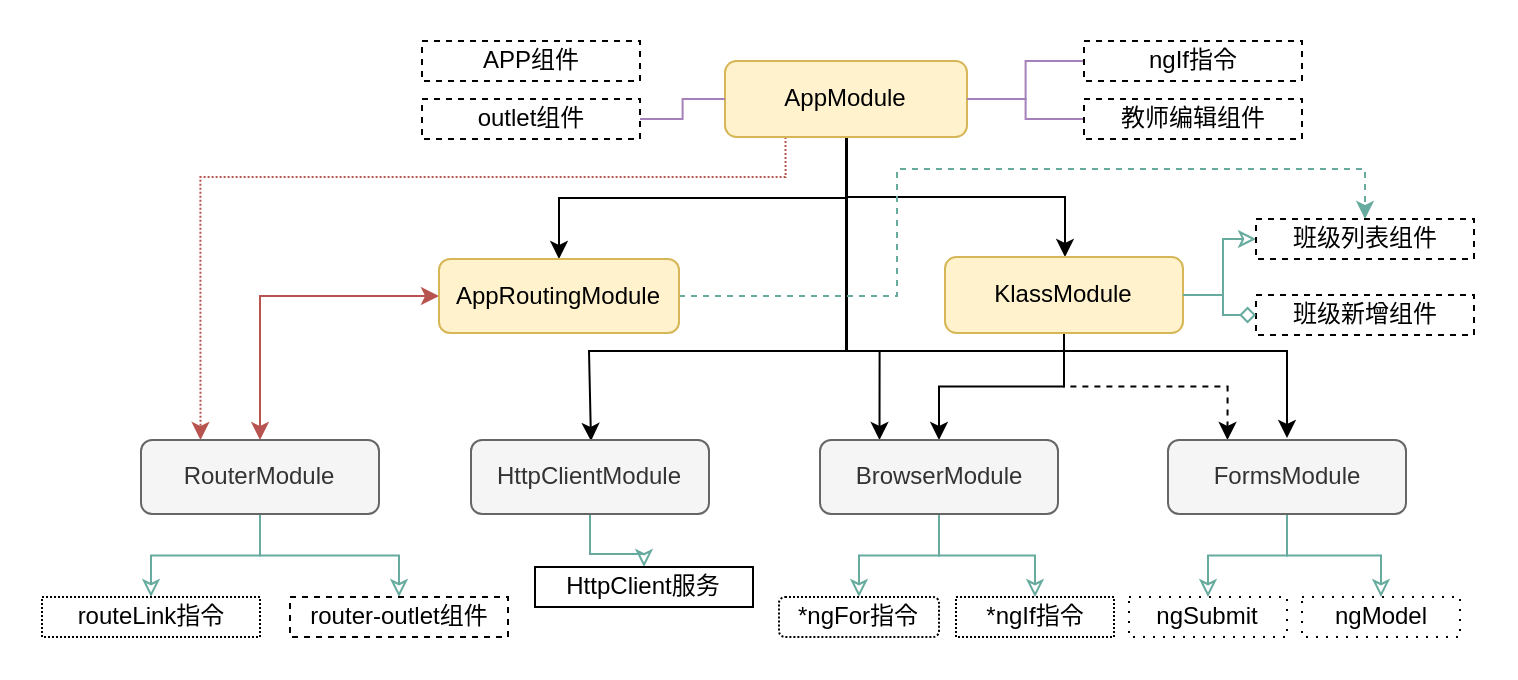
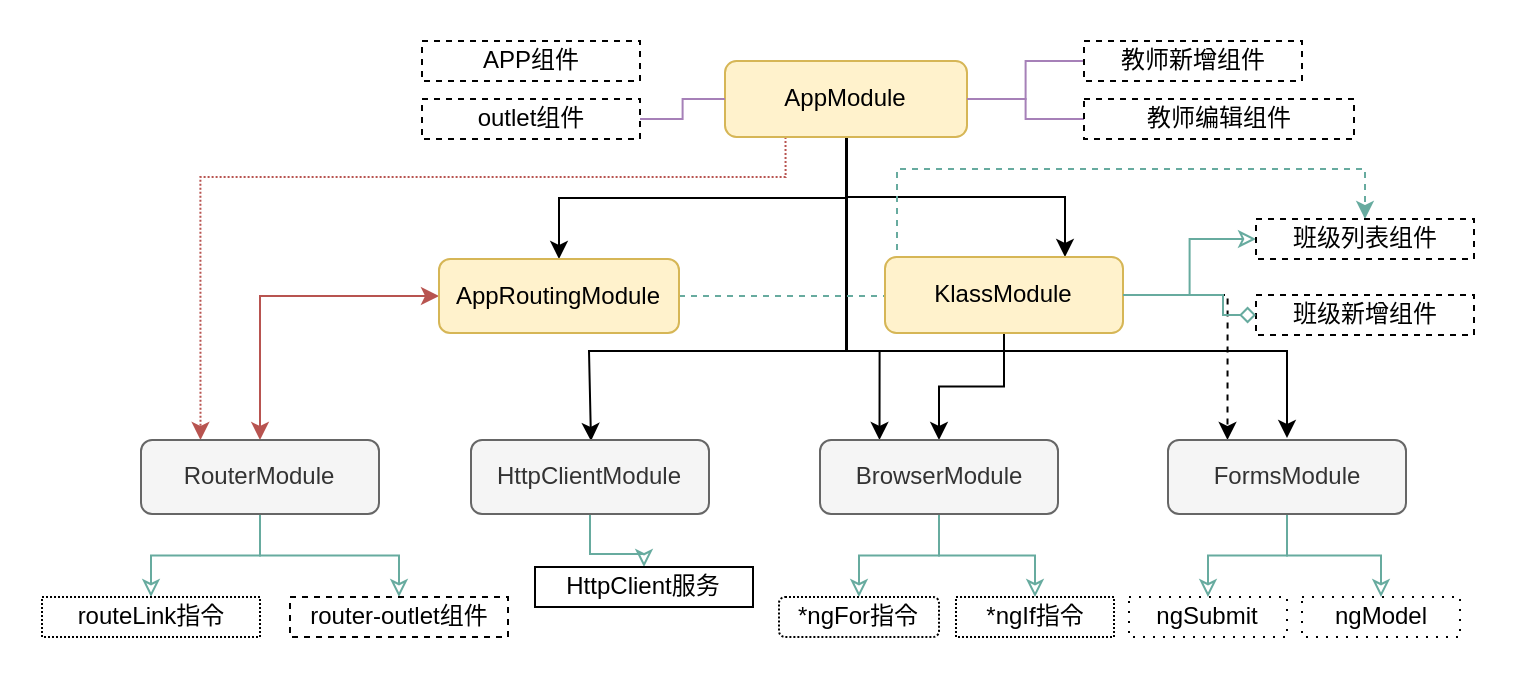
  <mxCell id="0" />
  <mxCell id="1" parent="0" />
  <mxCell id="2" style="edgeStyle=orthogonalEdgeStyle;rounded=0;orthogonalLoop=1;jettySize=auto;html=1;exitX=0.5;exitY=1;exitDx=0;exitDy=0;" parent="1" source="9" target="11" edge="1"><mxGeometry relative="1" as="geometry" /></mxCell>
  <mxCell id="3" style="edgeStyle=orthogonalEdgeStyle;rounded=0;orthogonalLoop=1;jettySize=auto;html=1;exitX=0.5;exitY=1;exitDx=0;exitDy=0;" parent="1" source="9" target="15" edge="1"><mxGeometry relative="1" as="geometry"><Array as="points"><mxPoint x="423" y="98" /><mxPoint x="532" y="98" /></Array></mxGeometry></mxCell>
  <mxCell id="4" style="edgeStyle=orthogonalEdgeStyle;rounded=0;orthogonalLoop=1;jettySize=auto;html=1;entryX=0.5;entryY=0;entryDx=0;entryDy=0;" parent="1" edge="1"><mxGeometry relative="1" as="geometry"><mxPoint x="423" y="68" as="sourcePoint" /><mxPoint x="295" y="220" as="targetPoint" /><Array as="points"><mxPoint x="423" y="175" /><mxPoint x="294" y="175" /></Array></mxGeometry></mxCell>
  <mxCell id="5" style="edgeStyle=orthogonalEdgeStyle;rounded=0;orthogonalLoop=1;jettySize=auto;html=1;exitX=0.5;exitY=1;exitDx=0;exitDy=0;" parent="1" edge="1"><mxGeometry relative="1" as="geometry"><mxPoint x="423" y="67" as="sourcePoint" /><mxPoint x="643" y="218.5" as="targetPoint" /><Array as="points"><mxPoint x="423" y="175" /><mxPoint x="643" y="175" /></Array></mxGeometry></mxCell>
  <mxCell id="6" style="edgeStyle=orthogonalEdgeStyle;rounded=0;orthogonalLoop=1;jettySize=auto;html=1;entryX=0.25;entryY=0;entryDx=0;entryDy=0;" parent="1" source="9" target="21" edge="1"><mxGeometry relative="1" as="geometry"><Array as="points"><mxPoint x="423" y="175" /><mxPoint x="439" y="175" /></Array></mxGeometry></mxCell>
  <mxCell id="7" style="edgeStyle=orthogonalEdgeStyle;rounded=0;orthogonalLoop=1;jettySize=auto;html=1;endArrow=classic;endFill=1;strokeColor=#67AB9F;dashed=1;exitX=1;exitY=0.5;exitDx=0;exitDy=0;entryX=0.5;entryY=0;entryDx=0;entryDy=0;" parent="1" source="11" target="27" edge="1"><mxGeometry relative="1" as="geometry"><Array as="points"><mxPoint x="448" y="148" /><mxPoint x="448" y="84" /><mxPoint x="682" y="84" /></Array><mxPoint x="749" y="68" as="targetPoint" /></mxGeometry></mxCell>
  <mxCell id="8" style="edgeStyle=orthogonalEdgeStyle;rounded=0;orthogonalLoop=1;jettySize=auto;html=1;entryX=0.25;entryY=0;entryDx=0;entryDy=0;dashed=1;dashPattern=1 1;exitX=0.25;exitY=1;exitDx=0;exitDy=0;fillColor=#f8cecc;strokeColor=#b85450;" edge="1" parent="1" source="9" target="18"><mxGeometry relative="1" as="geometry"><Array as="points"><mxPoint x="392" y="88" /><mxPoint x="100" y="88" /></Array></mxGeometry></mxCell>
  <mxCell id="9" value="AppModule" style="rounded=1;whiteSpace=wrap;html=1;fillColor=#fff2cc;strokeColor=#d6b656;" parent="1" vertex="1"><mxGeometry x="362" y="30" width="121" height="38" as="geometry" /></mxCell>
  <mxCell id="10" style="edgeStyle=orthogonalEdgeStyle;rounded=0;orthogonalLoop=1;jettySize=auto;html=1;startArrow=classic;startFill=1;fillColor=#f8cecc;strokeColor=#b85450;" parent="1" source="11" target="18" edge="1"><mxGeometry relative="1" as="geometry" /></mxCell>
  <mxCell id="11" value="AppRoutingModule" style="rounded=1;whiteSpace=wrap;html=1;fillColor=#fff2cc;strokeColor=#d6b656;" parent="1" vertex="1"><mxGeometry x="219" y="129" width="120" height="37" as="geometry" /></mxCell>
  <mxCell id="12" style="edgeStyle=orthogonalEdgeStyle;rounded=0;orthogonalLoop=1;jettySize=auto;html=1;entryX=0.5;entryY=0;entryDx=0;entryDy=0;exitX=0.5;exitY=1;exitDx=0;exitDy=0;" parent="1" source="15" target="21" edge="1"><mxGeometry relative="1" as="geometry" /></mxCell>
  <mxCell id="13" style="edgeStyle=orthogonalEdgeStyle;rounded=0;orthogonalLoop=1;jettySize=auto;html=1;entryX=0.25;entryY=0;entryDx=0;entryDy=0;dashed=1;" parent="1" source="15" target="26" edge="1"><mxGeometry relative="1" as="geometry" /></mxCell>
  <mxCell id="14" style="edgeStyle=orthogonalEdgeStyle;rounded=0;orthogonalLoop=1;jettySize=auto;html=1;entryX=0;entryY=0.5;entryDx=0;entryDy=0;endArrow=classic;endFill=0;strokeColor=#67AB9F;" parent="1" source="15" target="27" edge="1"><mxGeometry relative="1" as="geometry" /></mxCell>
- <mxCell id="15" value="KlassModule" style="rounded=1;whiteSpace=wrap;html=1;fillColor=#fff2cc;strokeColor=#d6b656;" parent="1" vertex="1"><mxGeometry x="472" y="128" width="119" height="38" as="geometry" /></mxCell>
+ <mxCell id="15" value="KlassModule" style="rounded=1;whiteSpace=wrap;html=1;fillColor=#fff2cc;strokeColor=#d6b656;" parent="1" vertex="1"><mxGeometry x="442" y="128" width="119" height="38" as="geometry" /></mxCell>
  <mxCell id="16" style="edgeStyle=orthogonalEdgeStyle;rounded=0;orthogonalLoop=1;jettySize=auto;html=1;entryX=0.5;entryY=0;entryDx=0;entryDy=0;endArrow=classic;endFill=0;strokeColor=#67AB9F;" parent="1" source="18" target="35" edge="1"><mxGeometry relative="1" as="geometry" /></mxCell>
  <mxCell id="17" style="edgeStyle=orthogonalEdgeStyle;rounded=0;orthogonalLoop=1;jettySize=auto;html=1;entryX=0.5;entryY=0;entryDx=0;entryDy=0;endArrow=classic;endFill=0;strokeColor=#67AB9F;" parent="1" source="18" target="36" edge="1"><mxGeometry relative="1" as="geometry" /></mxCell>
  <mxCell id="18" value="RouterModule" style="rounded=1;whiteSpace=wrap;html=1;fillColor=#f5f5f5;strokeColor=#666666;fontColor=#333333;" parent="1" vertex="1"><mxGeometry x="70" y="219.5" width="119" height="37" as="geometry" /></mxCell>
  <mxCell id="19" style="edgeStyle=orthogonalEdgeStyle;rounded=0;orthogonalLoop=1;jettySize=auto;html=1;endArrow=classic;endFill=0;strokeColor=#67AB9F;" parent="1" source="21" target="38" edge="1"><mxGeometry relative="1" as="geometry" /></mxCell>
  <mxCell id="20" style="edgeStyle=orthogonalEdgeStyle;rounded=0;orthogonalLoop=1;jettySize=auto;html=1;entryX=0.5;entryY=0;entryDx=0;entryDy=0;endArrow=classic;endFill=0;strokeColor=#67AB9F;" parent="1" source="21" target="39" edge="1"><mxGeometry relative="1" as="geometry" /></mxCell>
  <mxCell id="21" value="BrowserModule" style="rounded=1;whiteSpace=wrap;html=1;fillColor=#f5f5f5;strokeColor=#666666;fontColor=#333333;" parent="1" vertex="1"><mxGeometry x="409.5" y="219.5" width="119" height="37" as="geometry" /></mxCell>
  <mxCell id="22" style="edgeStyle=orthogonalEdgeStyle;rounded=0;orthogonalLoop=1;jettySize=auto;html=1;endArrow=classic;endFill=0;strokeColor=#67AB9F;" parent="1" source="23" target="37" edge="1"><mxGeometry relative="1" as="geometry" /></mxCell>
  <mxCell id="23" value="HttpClientModule" style="rounded=1;whiteSpace=wrap;html=1;fillColor=#f5f5f5;strokeColor=#666666;fontColor=#333333;" parent="1" vertex="1"><mxGeometry x="235" y="219.5" width="119" height="37" as="geometry" /></mxCell>
  <mxCell id="24" style="edgeStyle=orthogonalEdgeStyle;rounded=0;orthogonalLoop=1;jettySize=auto;html=1;entryX=0.5;entryY=0;entryDx=0;entryDy=0;endArrow=classic;endFill=0;strokeColor=#67AB9F;" parent="1" source="26" target="40" edge="1"><mxGeometry relative="1" as="geometry" /></mxCell>
  <mxCell id="25" style="edgeStyle=orthogonalEdgeStyle;rounded=0;orthogonalLoop=1;jettySize=auto;html=1;entryX=0.5;entryY=0;entryDx=0;entryDy=0;endArrow=classic;endFill=0;strokeColor=#67AB9F;" parent="1" source="26" target="41" edge="1"><mxGeometry relative="1" as="geometry" /></mxCell>
  <mxCell id="26" value="FormsModule" style="rounded=1;whiteSpace=wrap;html=1;fillColor=#f5f5f5;strokeColor=#666666;fontColor=#333333;" parent="1" vertex="1"><mxGeometry x="583.5" y="219.5" width="119" height="37" as="geometry" /></mxCell>
  <mxCell id="27" value="班级列表组件" style="rounded=0;whiteSpace=wrap;html=1;dashed=1;" parent="1" vertex="1"><mxGeometry x="627.5" y="109" width="109" height="20" as="geometry" /></mxCell>
  <mxCell id="28" style="edgeStyle=orthogonalEdgeStyle;rounded=0;orthogonalLoop=1;jettySize=auto;html=1;entryX=1;entryY=0.5;entryDx=0;entryDy=0;endArrow=none;endFill=0;strokeColor=#A680B8;" parent="1" source="29" target="9" edge="1"><mxGeometry relative="1" as="geometry" /></mxCell>
- <mxCell id="29" value="ngIf指令" style="rounded=0;whiteSpace=wrap;html=1;dashed=1;" parent="1" vertex="1"><mxGeometry x="541.5" y="20" width="109" height="20" as="geometry" /></mxCell>
+ <mxCell id="29" value="教师新增组件" style="rounded=0;whiteSpace=wrap;html=1;dashed=1;" parent="1" vertex="1"><mxGeometry x="541.5" y="20" width="109" height="20" as="geometry" /></mxCell>
  <mxCell id="30" style="edgeStyle=orthogonalEdgeStyle;rounded=0;orthogonalLoop=1;jettySize=auto;html=1;endArrow=none;endFill=0;strokeColor=#A680B8;" parent="1" source="31" target="9" edge="1"><mxGeometry relative="1" as="geometry" /></mxCell>
  <mxCell id="31" value="outlet组件" style="rounded=0;whiteSpace=wrap;html=1;dashed=1;" parent="1" vertex="1"><mxGeometry x="210.5" y="49" width="109" height="20" as="geometry" /></mxCell>
  <mxCell id="32" value="APP组件" style="rounded=0;whiteSpace=wrap;html=1;dashed=1;" parent="1" vertex="1"><mxGeometry x="210.5" y="20" width="109" height="20" as="geometry" /></mxCell>
  <mxCell id="33" style="edgeStyle=orthogonalEdgeStyle;rounded=0;orthogonalLoop=1;jettySize=auto;html=1;entryX=1;entryY=0.5;entryDx=0;entryDy=0;endArrow=none;endFill=0;strokeColor=#A680B8;" parent="1" source="34" target="9" edge="1"><mxGeometry relative="1" as="geometry" /></mxCell>
- <mxCell id="34" value="教师编辑组件" style="rounded=0;whiteSpace=wrap;html=1;dashed=1;" parent="1" vertex="1"><mxGeometry x="541.5" y="49" width="109" height="20" as="geometry" /></mxCell>
+ <mxCell id="34" value="教师编辑组件" style="rounded=0;whiteSpace=wrap;html=1;dashed=1;" parent="1" vertex="1"><mxGeometry x="541.5" y="49" width="135" height="20" as="geometry" /></mxCell>
  <mxCell id="35" value="routeLink指令" style="rounded=0;whiteSpace=wrap;html=1;dashed=1;dashPattern=1 1;" parent="1" vertex="1"><mxGeometry x="20.5" y="298" width="109" height="20" as="geometry" /></mxCell>
  <mxCell id="36" value="router-outlet组件" style="rounded=0;whiteSpace=wrap;html=1;dashed=1;" parent="1" vertex="1"><mxGeometry x="144.5" y="298" width="109" height="20" as="geometry" /></mxCell>
  <mxCell id="37" value="HttpClient服务" style="rounded=0;whiteSpace=wrap;html=1;" parent="1" vertex="1"><mxGeometry x="267" y="283" width="109" height="20" as="geometry" /></mxCell>
  <mxCell id="38" value="*ngFor指令" style="whiteSpace=wrap;html=1;dashed=1;dashPattern=1 1;rounded=1;" parent="1" vertex="1"><mxGeometry x="389" y="298" width="80" height="20" as="geometry" /></mxCell>
  <mxCell id="39" value="*ngIf指令" style="rounded=0;whiteSpace=wrap;html=1;dashed=1;dashPattern=1 1;" parent="1" vertex="1"><mxGeometry x="477.5" y="298" width="79" height="20" as="geometry" /></mxCell>
  <mxCell id="40" value="ngSubmit" style="rounded=0;whiteSpace=wrap;html=1;dashed=1;dashPattern=1 4;" parent="1" vertex="1"><mxGeometry x="564" y="298" width="79" height="20" as="geometry" /></mxCell>
  <mxCell id="41" value="ngModel" style="rounded=0;whiteSpace=wrap;html=1;dashed=1;dashPattern=1 4;" parent="1" vertex="1"><mxGeometry x="650.5" y="298" width="79" height="20" as="geometry" /></mxCell>
  <mxCell id="42" value="班级新增组件" style="rounded=0;whiteSpace=wrap;html=1;dashed=1;" vertex="1" parent="1"><mxGeometry x="627.5" y="147" width="109" height="20" as="geometry" /></mxCell>
  <mxCell id="43" style="edgeStyle=orthogonalEdgeStyle;rounded=0;orthogonalLoop=1;jettySize=auto;html=1;entryX=0;entryY=0.5;entryDx=0;entryDy=0;endArrow=diamond;endFill=0;strokeColor=#67AB9F;exitX=1;exitY=0.5;exitDx=0;exitDy=0;" edge="1" parent="1" source="15" target="42"><mxGeometry relative="1" as="geometry"><mxPoint x="601" y="157" as="sourcePoint" /><mxPoint x="638" y="129" as="targetPoint" /><Array as="points"><mxPoint x="611" y="147" /><mxPoint x="611" y="157" /></Array></mxGeometry></mxCell>
